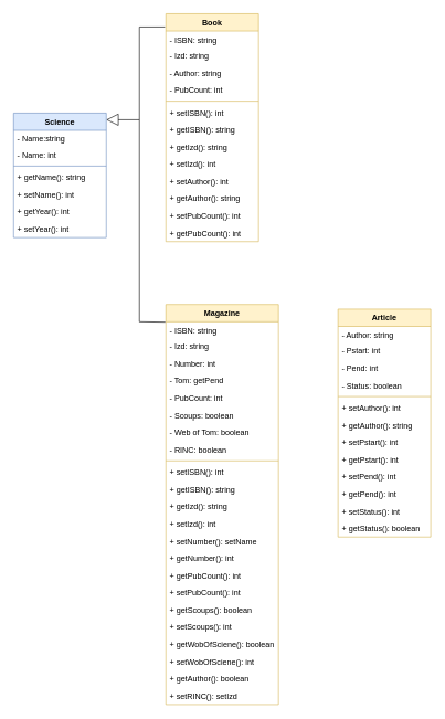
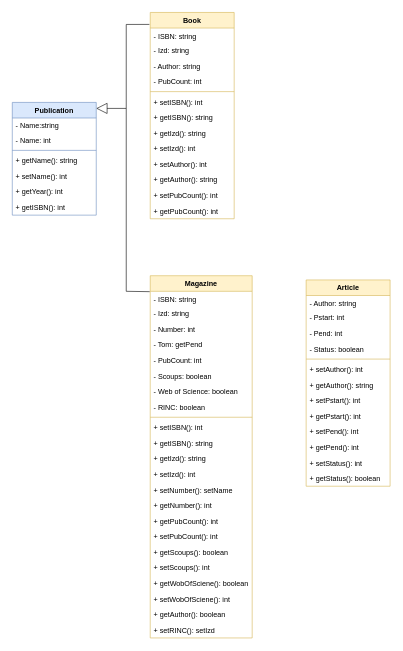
  <mxCell id="0" />
  <mxCell id="1" parent="0" />
- <mxCell id="2" value="Science&#10;" style="swimlane;fontStyle=1;align=center;verticalAlign=top;childLayout=stackLayout;horizontal=1;startSize=26;horizontalStack=0;resizeParent=1;resizeParentMax=0;resizeLast=0;collapsible=1;marginBottom=0;fillColor=#dae8fc;strokeColor=#6c8ebf;" parent="1" vertex="1"><mxGeometry x="20" y="170" width="140" height="188" as="geometry" /></mxCell>
+ <mxCell id="2" value="Publication&#10;" style="swimlane;fontStyle=1;align=center;verticalAlign=top;childLayout=stackLayout;horizontal=1;startSize=26;horizontalStack=0;resizeParent=1;resizeParentMax=0;resizeLast=0;collapsible=1;marginBottom=0;fillColor=#dae8fc;strokeColor=#6c8ebf;" parent="1" vertex="1"><mxGeometry x="20" y="170" width="140" height="188" as="geometry" /></mxCell>
  <mxCell id="3" value="- Name:string" style="text;strokeColor=none;fillColor=none;align=left;verticalAlign=top;spacingLeft=4;spacingRight=4;overflow=hidden;rotatable=0;points=[[0,0.5],[1,0.5]];portConstraint=eastwest;" parent="2" vertex="1"><mxGeometry y="26" width="140" height="24" as="geometry" /></mxCell>
  <mxCell id="4" value="- Name: int" style="text;strokeColor=none;fillColor=none;align=left;verticalAlign=top;spacingLeft=4;spacingRight=4;overflow=hidden;rotatable=0;points=[[0,0.5],[1,0.5]];portConstraint=eastwest;" parent="2" vertex="1"><mxGeometry y="50" width="140" height="26" as="geometry" /></mxCell>
  <mxCell id="5" value="" style="line;strokeWidth=1;fillColor=none;align=left;verticalAlign=middle;spacingTop=-1;spacingLeft=3;spacingRight=3;rotatable=0;labelPosition=right;points=[];portConstraint=eastwest;strokeColor=inherit;" parent="2" vertex="1"><mxGeometry y="76" width="140" height="8" as="geometry" /></mxCell>
  <mxCell id="6" value="+ getName(): string" style="text;strokeColor=none;fillColor=none;align=left;verticalAlign=top;spacingLeft=4;spacingRight=4;overflow=hidden;rotatable=0;points=[[0,0.5],[1,0.5]];portConstraint=eastwest;" parent="2" vertex="1"><mxGeometry y="84" width="140" height="26" as="geometry" /></mxCell>
  <mxCell id="7" value="+ setName(): int" style="text;strokeColor=none;fillColor=none;align=left;verticalAlign=top;spacingLeft=4;spacingRight=4;overflow=hidden;rotatable=0;points=[[0,0.5],[1,0.5]];portConstraint=eastwest;" parent="2" vertex="1"><mxGeometry y="110" width="140" height="26" as="geometry" /></mxCell>
  <mxCell id="8" value="+ getYear(): int" style="text;strokeColor=none;fillColor=none;align=left;verticalAlign=top;spacingLeft=4;spacingRight=4;overflow=hidden;rotatable=0;points=[[0,0.5],[1,0.5]];portConstraint=eastwest;" parent="2" vertex="1"><mxGeometry y="136" width="140" height="26" as="geometry" /></mxCell>
- <mxCell id="9" value="+ setYear(): int" style="text;strokeColor=none;fillColor=none;align=left;verticalAlign=top;spacingLeft=4;spacingRight=4;overflow=hidden;rotatable=0;points=[[0,0.5],[1,0.5]];portConstraint=eastwest;" parent="2" vertex="1"><mxGeometry y="162" width="140" height="26" as="geometry" /></mxCell>
+ <mxCell id="9" value="+ getISBN(): int" style="text;strokeColor=none;fillColor=none;align=left;verticalAlign=top;spacingLeft=4;spacingRight=4;overflow=hidden;rotatable=0;points=[[0,0.5],[1,0.5]];portConstraint=eastwest;" parent="2" vertex="1"><mxGeometry y="162" width="140" height="26" as="geometry" /></mxCell>
  <mxCell id="10" value="Book" style="swimlane;fontStyle=1;align=center;verticalAlign=top;childLayout=stackLayout;horizontal=1;startSize=26;horizontalStack=0;resizeParent=1;resizeParentMax=0;resizeLast=0;collapsible=1;marginBottom=0;fillColor=#fff2cc;strokeColor=#d6b656;" parent="1" vertex="1"><mxGeometry x="250" y="20" width="140" height="344" as="geometry" /></mxCell>
  <mxCell id="11" value="- ISBN: string&#10;" style="text;strokeColor=none;fillColor=none;align=left;verticalAlign=top;spacingLeft=4;spacingRight=4;overflow=hidden;rotatable=0;points=[[0,0.5],[1,0.5]];portConstraint=eastwest;" parent="10" vertex="1"><mxGeometry y="26" width="140" height="24" as="geometry" /></mxCell>
  <mxCell id="12" value="- Izd: string" style="text;strokeColor=none;fillColor=none;align=left;verticalAlign=top;spacingLeft=4;spacingRight=4;overflow=hidden;rotatable=0;points=[[0,0.5],[1,0.5]];portConstraint=eastwest;" parent="10" vertex="1"><mxGeometry y="50" width="140" height="26" as="geometry" /></mxCell>
  <mxCell id="13" value="- Author: string" style="text;strokeColor=none;fillColor=none;align=left;verticalAlign=top;spacingLeft=4;spacingRight=4;overflow=hidden;rotatable=0;points=[[0,0.5],[1,0.5]];portConstraint=eastwest;" parent="10" vertex="1"><mxGeometry y="76" width="140" height="26" as="geometry" /></mxCell>
  <mxCell id="14" value="- PubCount: int" style="text;align=left;verticalAlign=top;spacingLeft=4;spacingRight=4;overflow=hidden;rotatable=0;points=[[0,0.5],[1,0.5]];portConstraint=eastwest;" parent="10" vertex="1"><mxGeometry y="102" width="140" height="26" as="geometry" /></mxCell>
  <mxCell id="15" value="" style="line;strokeWidth=1;fillColor=none;align=left;verticalAlign=middle;spacingTop=-1;spacingLeft=3;spacingRight=3;rotatable=0;labelPosition=right;points=[];portConstraint=eastwest;strokeColor=inherit;" parent="10" vertex="1"><mxGeometry y="128" width="140" height="8" as="geometry" /></mxCell>
  <mxCell id="16" value="+ setISBN(): int" style="text;strokeColor=none;fillColor=none;align=left;verticalAlign=top;spacingLeft=4;spacingRight=4;overflow=hidden;rotatable=0;points=[[0,0.5],[1,0.5]];portConstraint=eastwest;" parent="10" vertex="1"><mxGeometry y="136" width="140" height="26" as="geometry" /></mxCell>
  <mxCell id="17" value="+ getISBN(): string" style="text;strokeColor=none;fillColor=none;align=left;verticalAlign=top;spacingLeft=4;spacingRight=4;overflow=hidden;rotatable=0;points=[[0,0.5],[1,0.5]];portConstraint=eastwest;" parent="10" vertex="1"><mxGeometry y="162" width="140" height="26" as="geometry" /></mxCell>
  <mxCell id="18" value="+ getIzd(): string" style="text;strokeColor=none;fillColor=none;align=left;verticalAlign=top;spacingLeft=4;spacingRight=4;overflow=hidden;rotatable=0;points=[[0,0.5],[1,0.5]];portConstraint=eastwest;" parent="10" vertex="1"><mxGeometry y="188" width="140" height="26" as="geometry" /></mxCell>
  <mxCell id="19" value="+ setIzd(): int" style="text;strokeColor=none;fillColor=none;align=left;verticalAlign=top;spacingLeft=4;spacingRight=4;overflow=hidden;rotatable=0;points=[[0,0.5],[1,0.5]];portConstraint=eastwest;" parent="10" vertex="1"><mxGeometry y="214" width="140" height="26" as="geometry" /></mxCell>
  <mxCell id="20" value="+ setAuthor(): int" style="text;strokeColor=none;fillColor=none;align=left;verticalAlign=top;spacingLeft=4;spacingRight=4;overflow=hidden;rotatable=0;points=[[0,0.5],[1,0.5]];portConstraint=eastwest;" parent="10" vertex="1"><mxGeometry y="240" width="140" height="26" as="geometry" /></mxCell>
  <mxCell id="21" value="+ getAuthor(): string" style="text;strokeColor=none;fillColor=none;align=left;verticalAlign=top;spacingLeft=4;spacingRight=4;overflow=hidden;rotatable=0;points=[[0,0.5],[1,0.5]];portConstraint=eastwest;" parent="10" vertex="1"><mxGeometry y="266" width="140" height="26" as="geometry" /></mxCell>
  <mxCell id="22" value="+ setPubCount(): int" style="text;strokeColor=none;fillColor=none;align=left;verticalAlign=top;spacingLeft=4;spacingRight=4;overflow=hidden;rotatable=0;points=[[0,0.5],[1,0.5]];portConstraint=eastwest;" parent="10" vertex="1"><mxGeometry y="292" width="140" height="26" as="geometry" /></mxCell>
  <mxCell id="23" value="+ getPubCount(): int" style="text;strokeColor=none;fillColor=none;align=left;verticalAlign=top;spacingLeft=4;spacingRight=4;overflow=hidden;rotatable=0;points=[[0,0.5],[1,0.5]];portConstraint=eastwest;" parent="10" vertex="1"><mxGeometry y="318" width="140" height="26" as="geometry" /></mxCell>
  <mxCell id="24" value="Magazine" style="swimlane;fontStyle=1;align=center;verticalAlign=top;childLayout=stackLayout;horizontal=1;startSize=26;horizontalStack=0;resizeParent=1;resizeParentMax=0;resizeLast=0;collapsible=1;marginBottom=0;fillColor=#fff2cc;strokeColor=#d6b656;" parent="1" vertex="1"><mxGeometry x="250" y="459" width="170" height="604" as="geometry" /></mxCell>
  <mxCell id="25" value="- ISBN: string&#10;" style="text;strokeColor=none;fillColor=none;align=left;verticalAlign=top;spacingLeft=4;spacingRight=4;overflow=hidden;rotatable=0;points=[[0,0.5],[1,0.5]];portConstraint=eastwest;" parent="24" vertex="1"><mxGeometry y="26" width="170" height="24" as="geometry" /></mxCell>
  <mxCell id="26" value="- Izd: string" style="text;strokeColor=none;fillColor=none;align=left;verticalAlign=top;spacingLeft=4;spacingRight=4;overflow=hidden;rotatable=0;points=[[0,0.5],[1,0.5]];portConstraint=eastwest;" parent="24" vertex="1"><mxGeometry y="50" width="170" height="26" as="geometry" /></mxCell>
  <mxCell id="27" value="- Number: int" style="text;strokeColor=none;fillColor=none;align=left;verticalAlign=top;spacingLeft=4;spacingRight=4;overflow=hidden;rotatable=0;points=[[0,0.5],[1,0.5]];portConstraint=eastwest;" parent="24" vertex="1"><mxGeometry y="76" width="170" height="26" as="geometry" /></mxCell>
  <mxCell id="28" value="- Tom: getPend" style="text;strokeColor=none;fillColor=none;align=left;verticalAlign=top;spacingLeft=4;spacingRight=4;overflow=hidden;rotatable=0;points=[[0,0.5],[1,0.5]];portConstraint=eastwest;" parent="24" vertex="1"><mxGeometry y="102" width="170" height="26" as="geometry" /></mxCell>
  <mxCell id="29" value="- PubCount: int" style="text;align=left;verticalAlign=top;spacingLeft=4;spacingRight=4;overflow=hidden;rotatable=0;points=[[0,0.5],[1,0.5]];portConstraint=eastwest;" parent="24" vertex="1"><mxGeometry y="128" width="170" height="26" as="geometry" /></mxCell>
  <mxCell id="30" value="- Scoups: boolean" style="text;align=left;verticalAlign=top;spacingLeft=4;spacingRight=4;overflow=hidden;rotatable=0;points=[[0,0.5],[1,0.5]];portConstraint=eastwest;" parent="24" vertex="1"><mxGeometry y="154" width="170" height="26" as="geometry" /></mxCell>
- <mxCell id="31" value="- Web of Tom: boolean" style="text;align=left;verticalAlign=top;spacingLeft=4;spacingRight=4;overflow=hidden;rotatable=0;points=[[0,0.5],[1,0.5]];portConstraint=eastwest;" parent="24" vertex="1"><mxGeometry y="180" width="170" height="26" as="geometry" /></mxCell>
+ <mxCell id="31" value="- Web of Science: boolean" style="text;align=left;verticalAlign=top;spacingLeft=4;spacingRight=4;overflow=hidden;rotatable=0;points=[[0,0.5],[1,0.5]];portConstraint=eastwest;" parent="24" vertex="1"><mxGeometry y="180" width="170" height="26" as="geometry" /></mxCell>
  <mxCell id="32" value="- RINC: boolean" style="text;align=left;verticalAlign=top;spacingLeft=4;spacingRight=4;overflow=hidden;rotatable=0;points=[[0,0.5],[1,0.5]];portConstraint=eastwest;" parent="24" vertex="1"><mxGeometry y="206" width="170" height="26" as="geometry" /></mxCell>
  <mxCell id="33" value="" style="line;strokeWidth=1;fillColor=none;align=left;verticalAlign=middle;spacingTop=-1;spacingLeft=3;spacingRight=3;rotatable=0;labelPosition=right;points=[];portConstraint=eastwest;strokeColor=inherit;" parent="24" vertex="1"><mxGeometry y="232" width="170" height="8" as="geometry" /></mxCell>
  <mxCell id="34" value="+ setISBN(): int" style="text;strokeColor=none;fillColor=none;align=left;verticalAlign=top;spacingLeft=4;spacingRight=4;overflow=hidden;rotatable=0;points=[[0,0.5],[1,0.5]];portConstraint=eastwest;" parent="24" vertex="1"><mxGeometry y="240" width="170" height="26" as="geometry" /></mxCell>
  <mxCell id="35" value="+ getISBN(): string" style="text;strokeColor=none;fillColor=none;align=left;verticalAlign=top;spacingLeft=4;spacingRight=4;overflow=hidden;rotatable=0;points=[[0,0.5],[1,0.5]];portConstraint=eastwest;" parent="24" vertex="1"><mxGeometry y="266" width="170" height="26" as="geometry" /></mxCell>
  <mxCell id="36" value="+ getIzd(): string" style="text;strokeColor=none;fillColor=none;align=left;verticalAlign=top;spacingLeft=4;spacingRight=4;overflow=hidden;rotatable=0;points=[[0,0.5],[1,0.5]];portConstraint=eastwest;" parent="24" vertex="1"><mxGeometry y="292" width="170" height="26" as="geometry" /></mxCell>
  <mxCell id="37" value="+ setIzd(): int" style="text;strokeColor=none;fillColor=none;align=left;verticalAlign=top;spacingLeft=4;spacingRight=4;overflow=hidden;rotatable=0;points=[[0,0.5],[1,0.5]];portConstraint=eastwest;" parent="24" vertex="1"><mxGeometry y="318" width="170" height="26" as="geometry" /></mxCell>
  <mxCell id="38" value="+ setNumber(): setName" style="text;strokeColor=none;fillColor=none;align=left;verticalAlign=top;spacingLeft=4;spacingRight=4;overflow=hidden;rotatable=0;points=[[0,0.5],[1,0.5]];portConstraint=eastwest;" parent="24" vertex="1"><mxGeometry y="344" width="170" height="26" as="geometry" /></mxCell>
  <mxCell id="39" value="+ getNumber(): int" style="text;strokeColor=none;fillColor=none;align=left;verticalAlign=top;spacingLeft=4;spacingRight=4;overflow=hidden;rotatable=0;points=[[0,0.5],[1,0.5]];portConstraint=eastwest;" parent="24" vertex="1"><mxGeometry y="370" width="170" height="26" as="geometry" /></mxCell>
  <mxCell id="40" value="+ getPubCount(): int" style="text;strokeColor=none;fillColor=none;align=left;verticalAlign=top;spacingLeft=4;spacingRight=4;overflow=hidden;rotatable=0;points=[[0,0.5],[1,0.5]];portConstraint=eastwest;" parent="24" vertex="1"><mxGeometry y="396" width="170" height="26" as="geometry" /></mxCell>
  <mxCell id="41" value="+ setPubCount(): int" style="text;strokeColor=none;fillColor=none;align=left;verticalAlign=top;spacingLeft=4;spacingRight=4;overflow=hidden;rotatable=0;points=[[0,0.5],[1,0.5]];portConstraint=eastwest;" parent="24" vertex="1"><mxGeometry y="422" width="170" height="26" as="geometry" /></mxCell>
  <mxCell id="42" value="+ getScoups(): boolean" style="text;strokeColor=none;fillColor=none;align=left;verticalAlign=top;spacingLeft=4;spacingRight=4;overflow=hidden;rotatable=0;points=[[0,0.5],[1,0.5]];portConstraint=eastwest;" parent="24" vertex="1"><mxGeometry y="448" width="170" height="26" as="geometry" /></mxCell>
  <mxCell id="43" value="+ setScoups(): int" style="text;strokeColor=none;fillColor=none;align=left;verticalAlign=top;spacingLeft=4;spacingRight=4;overflow=hidden;rotatable=0;points=[[0,0.5],[1,0.5]];portConstraint=eastwest;" parent="24" vertex="1"><mxGeometry y="474" width="170" height="26" as="geometry" /></mxCell>
  <mxCell id="44" value="+ getWobOfSciene(): boolean" style="text;strokeColor=none;fillColor=none;align=left;verticalAlign=top;spacingLeft=4;spacingRight=4;overflow=hidden;rotatable=0;points=[[0,0.5],[1,0.5]];portConstraint=eastwest;" parent="24" vertex="1"><mxGeometry y="500" width="170" height="26" as="geometry" /></mxCell>
  <mxCell id="45" value="+ setWobOfSciene(): int" style="text;strokeColor=none;fillColor=none;align=left;verticalAlign=top;spacingLeft=4;spacingRight=4;overflow=hidden;rotatable=0;points=[[0,0.5],[1,0.5]];portConstraint=eastwest;" parent="24" vertex="1"><mxGeometry y="526" width="170" height="26" as="geometry" /></mxCell>
  <mxCell id="46" value="+ getAuthor(): boolean" style="text;strokeColor=none;fillColor=none;align=left;verticalAlign=top;spacingLeft=4;spacingRight=4;overflow=hidden;rotatable=0;points=[[0,0.5],[1,0.5]];portConstraint=eastwest;" parent="24" vertex="1"><mxGeometry y="552" width="170" height="26" as="geometry" /></mxCell>
  <mxCell id="47" value="+ setRINC(): setIzd" style="text;strokeColor=none;fillColor=none;align=left;verticalAlign=top;spacingLeft=4;spacingRight=4;overflow=hidden;rotatable=0;points=[[0,0.5],[1,0.5]];portConstraint=eastwest;" parent="24" vertex="1"><mxGeometry y="578" width="170" height="26" as="geometry" /></mxCell>
  <mxCell id="48" value="&lt;br&gt;" style="endArrow=block;endSize=16;endFill=0;html=1;rounded=0;exitX=-0.01;exitY=0.058;exitDx=0;exitDy=0;exitPerimeter=0;" parent="1" source="10" edge="1"><mxGeometry width="160" relative="1" as="geometry"><mxPoint x="70" y="370" as="sourcePoint" /><mxPoint x="160" y="180" as="targetPoint" /><Array as="points"><mxPoint x="210" y="40" /><mxPoint x="210" y="180" /></Array></mxGeometry></mxCell>
  <mxCell id="49" value="" style="endArrow=none;html=1;rounded=0;exitX=-0.005;exitY=0.044;exitDx=0;exitDy=0;exitPerimeter=0;" parent="1" source="24" edge="1"><mxGeometry width="50" height="50" relative="1" as="geometry"><mxPoint x="430" y="210" as="sourcePoint" /><mxPoint x="210" y="180" as="targetPoint" /><Array as="points"><mxPoint x="210" y="485" /></Array></mxGeometry></mxCell>
  <mxCell id="50" value="Article" style="swimlane;fontStyle=1;align=center;verticalAlign=top;childLayout=stackLayout;horizontal=1;startSize=26;horizontalStack=0;resizeParent=1;resizeParentMax=0;resizeLast=0;collapsible=1;marginBottom=0;fillColor=#fff2cc;strokeColor=#d6b656;" parent="1" vertex="1"><mxGeometry x="510" y="466" width="140" height="344" as="geometry" /></mxCell>
  <mxCell id="51" value="- Author: string&#10;" style="text;strokeColor=none;fillColor=none;align=left;verticalAlign=top;spacingLeft=4;spacingRight=4;overflow=hidden;rotatable=0;points=[[0,0.5],[1,0.5]];portConstraint=eastwest;" parent="50" vertex="1"><mxGeometry y="26" width="140" height="24" as="geometry" /></mxCell>
  <mxCell id="52" value="- Pstart: int" style="text;strokeColor=none;fillColor=none;align=left;verticalAlign=top;spacingLeft=4;spacingRight=4;overflow=hidden;rotatable=0;points=[[0,0.5],[1,0.5]];portConstraint=eastwest;" parent="50" vertex="1"><mxGeometry y="50" width="140" height="26" as="geometry" /></mxCell>
  <mxCell id="53" value="- Pend: int" style="text;strokeColor=none;fillColor=none;align=left;verticalAlign=top;spacingLeft=4;spacingRight=4;overflow=hidden;rotatable=0;points=[[0,0.5],[1,0.5]];portConstraint=eastwest;" parent="50" vertex="1"><mxGeometry y="76" width="140" height="26" as="geometry" /></mxCell>
  <mxCell id="54" value="- Status: boolean" style="text;strokeColor=none;fillColor=none;align=left;verticalAlign=top;spacingLeft=4;spacingRight=4;overflow=hidden;rotatable=0;points=[[0,0.5],[1,0.5]];portConstraint=eastwest;" parent="50" vertex="1"><mxGeometry y="102" width="140" height="26" as="geometry" /></mxCell>
  <mxCell id="55" value="" style="line;strokeWidth=1;fillColor=none;align=left;verticalAlign=middle;spacingTop=-1;spacingLeft=3;spacingRight=3;rotatable=0;labelPosition=right;points=[];portConstraint=eastwest;strokeColor=inherit;" parent="50" vertex="1"><mxGeometry y="128" width="140" height="8" as="geometry" /></mxCell>
  <mxCell id="56" value="+ setAuthor(): int" style="text;strokeColor=none;fillColor=none;align=left;verticalAlign=top;spacingLeft=4;spacingRight=4;overflow=hidden;rotatable=0;points=[[0,0.5],[1,0.5]];portConstraint=eastwest;" parent="50" vertex="1"><mxGeometry y="136" width="140" height="26" as="geometry" /></mxCell>
  <mxCell id="57" value="+ getAuthor(): string" style="text;strokeColor=none;fillColor=none;align=left;verticalAlign=top;spacingLeft=4;spacingRight=4;overflow=hidden;rotatable=0;points=[[0,0.5],[1,0.5]];portConstraint=eastwest;" parent="50" vertex="1"><mxGeometry y="162" width="140" height="26" as="geometry" /></mxCell>
  <mxCell id="58" value="+ setPstart(): int" style="text;strokeColor=none;fillColor=none;align=left;verticalAlign=top;spacingLeft=4;spacingRight=4;overflow=hidden;rotatable=0;points=[[0,0.5],[1,0.5]];portConstraint=eastwest;" parent="50" vertex="1"><mxGeometry y="188" width="140" height="26" as="geometry" /></mxCell>
  <mxCell id="59" value="+ getPstart(): int" style="text;strokeColor=none;fillColor=none;align=left;verticalAlign=top;spacingLeft=4;spacingRight=4;overflow=hidden;rotatable=0;points=[[0,0.5],[1,0.5]];portConstraint=eastwest;" parent="50" vertex="1"><mxGeometry y="214" width="140" height="26" as="geometry" /></mxCell>
  <mxCell id="60" value="+ setPend(): int" style="text;strokeColor=none;fillColor=none;align=left;verticalAlign=top;spacingLeft=4;spacingRight=4;overflow=hidden;rotatable=0;points=[[0,0.5],[1,0.5]];portConstraint=eastwest;" parent="50" vertex="1"><mxGeometry y="240" width="140" height="26" as="geometry" /></mxCell>
  <mxCell id="61" value="+ getPend(): int" style="text;strokeColor=none;fillColor=none;align=left;verticalAlign=top;spacingLeft=4;spacingRight=4;overflow=hidden;rotatable=0;points=[[0,0.5],[1,0.5]];portConstraint=eastwest;" parent="50" vertex="1"><mxGeometry y="266" width="140" height="26" as="geometry" /></mxCell>
  <mxCell id="62" value="+ setStatus(): int" style="text;strokeColor=none;fillColor=none;align=left;verticalAlign=top;spacingLeft=4;spacingRight=4;overflow=hidden;rotatable=0;points=[[0,0.5],[1,0.5]];portConstraint=eastwest;" parent="50" vertex="1"><mxGeometry y="292" width="140" height="26" as="geometry" /></mxCell>
  <mxCell id="63" value="+ getStatus(): boolean" style="text;strokeColor=none;fillColor=none;align=left;verticalAlign=top;spacingLeft=4;spacingRight=4;overflow=hidden;rotatable=0;points=[[0,0.5],[1,0.5]];portConstraint=eastwest;" parent="50" vertex="1"><mxGeometry y="318" width="140" height="26" as="geometry" /></mxCell>
